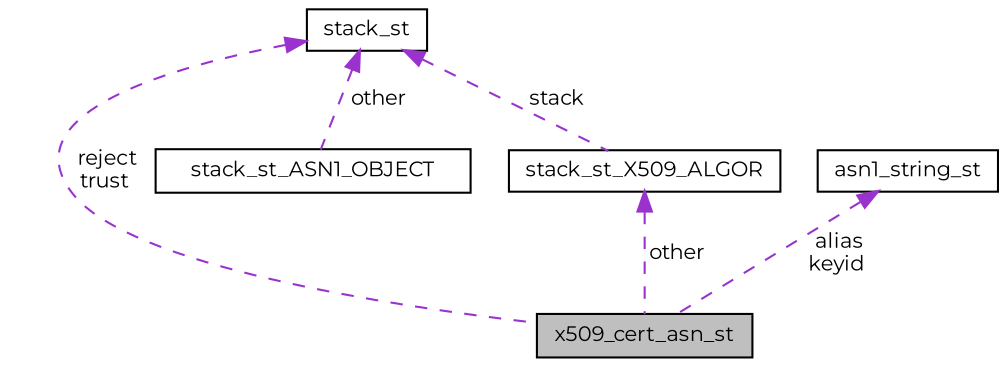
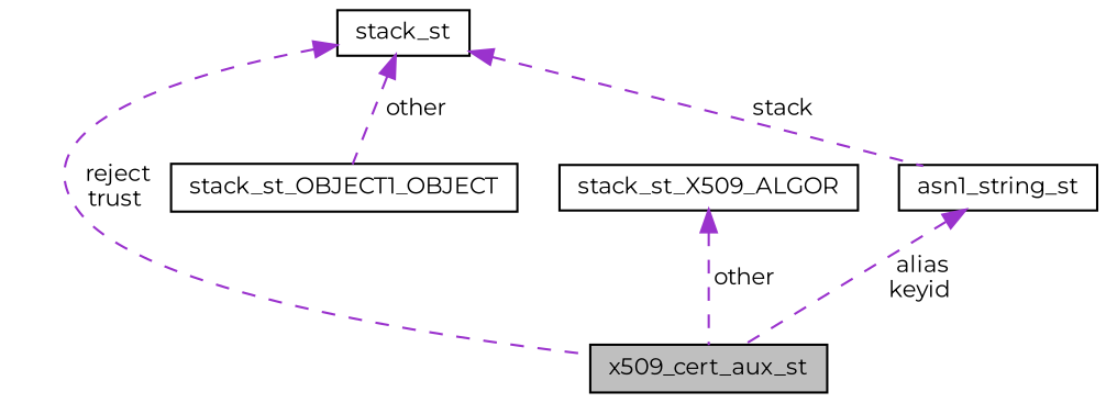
  digraph {
    fontname=Montserrat
    node [color=black fillcolor=white fontname=Montserrat fontsize=10 shape=record style=filled]
    edge [color=darkorchid3 dir=back fontname=Montserrat fontsize=10 labelfontname=Helvetica labelfontsize=10 style=dashed]
-   n1 [fillcolor=grey75 fontcolor=black height=0.2 label=x509_cert_asn_st width=0.4]
-   n2 [height=0.2 label=stack_st_ASN1_OBJECT width=0.4]
+   n1 [fillcolor=grey75 fontcolor=black height=0.2 label=x509_cert_aux_st width=0.4]
+   n2 [height=0.2 label=stack_st_OBJECT1_OBJECT width=0.4]
    n3 [height=0.2 label=stack_st width=0.4]
    n4 [height=0.2 label=stack_st_X509_ALGOR width=0.4]
    n5 [height=0.2 label=asn1_string_st width=0.4]
    n3 -> n1 [label=" reject\ntrust"]
    n3 -> n2 [label=" other"]
-   n3 -> n4 [label=" stack"]
+   n3 -> n5 [label=" stack"]
    n4 -> n1 [label=" other"]
    n5 -> n1 [label=" alias\nkeyid"]
  }
